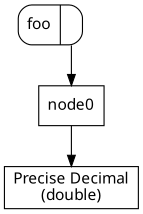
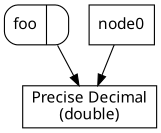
  digraph {
    color=gray60
    fontname="Noto Sans"
    rankdir=TB
    splines=line
    style=filled
    node [fillcolor=white fontname="Noto Sans" shape=record style=filled]
    edge [fontname="Noto Sans"]
    n1 [label="<f0> foo| <f1>" shape=Mrecord]
    n2 [label=node0]
    n3 [label="Precise Decimal\n(double)"]
-   n1 -> n2 [tailport=f1]
+   n1 -> n3 [tailport=f1]
    n2 -> n3
  }
